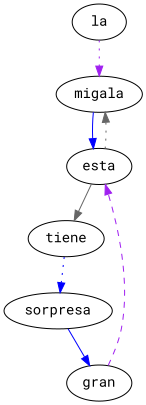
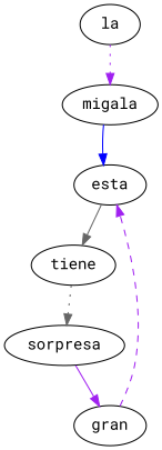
  digraph {
    fontname="Roboto Mono"
    node [fontname="Roboto Mono"]
    edge [color=gray40 fontname="Roboto Mono" style=dotted]
    la
    migala
    esta
    tiene
    sorpresa
    gran
    la -> migala [color=purple]
    migala -> esta [color=blue style=solid]
-   esta -> migala
    esta -> tiene [style=solid]
-   tiene -> sorpresa [color=blue]
-   sorpresa -> gran [color=blue style=solid]
+   tiene -> sorpresa
+   sorpresa -> gran [color=purple style=solid]
    gran -> esta [color=purple style=dashed]
  }
